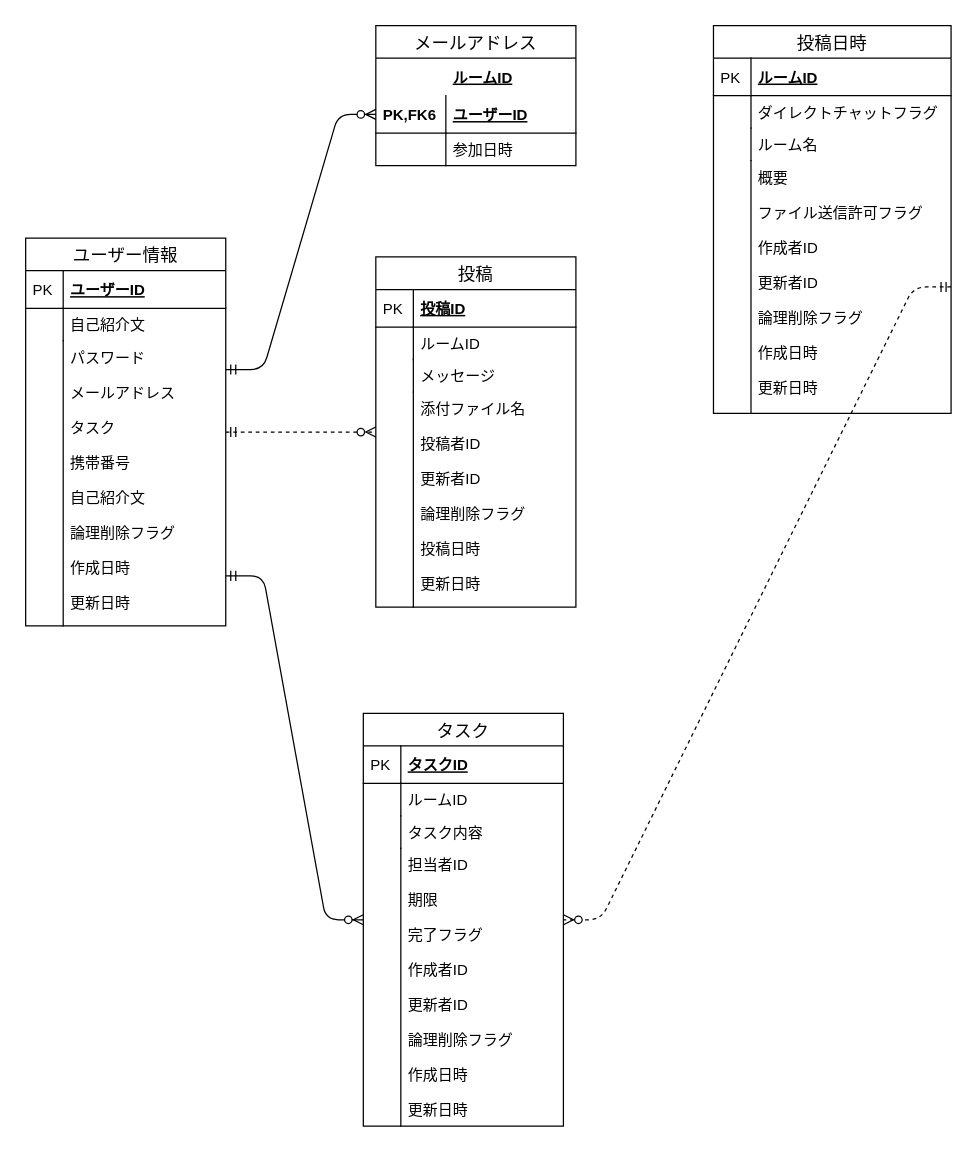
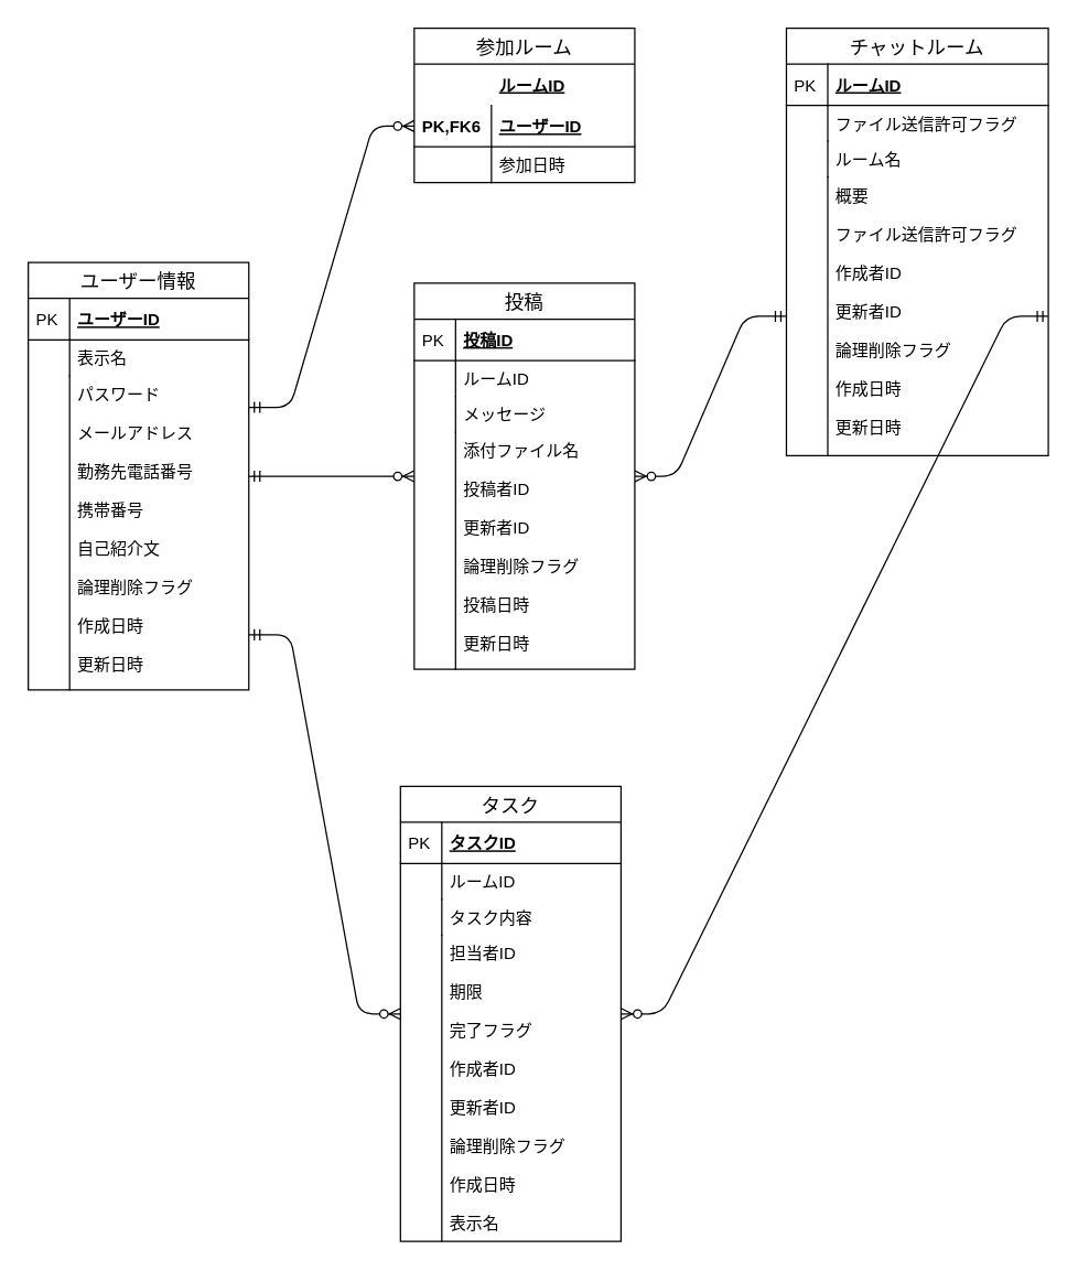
  <mxCell id="0" />
  <mxCell id="1" parent="0" />
  <mxCell id="2" value="" style="edgeStyle=entityRelationEdgeStyle;fontSize=12;html=1;endArrow=ERzeroToMany;startArrow=ERmandOne;" edge="1" parent="1" target="28"><mxGeometry width="100" height="100" relative="1" as="geometry"><mxPoint x="180" y="460" as="sourcePoint" /><mxPoint x="310" y="580" as="targetPoint" /></mxGeometry></mxCell>
- <mxCell id="3" value="" style="edgeStyle=entityRelationEdgeStyle;fontSize=12;html=1;endArrow=ERzeroToMany;startArrow=ERmandOne;exitX=1;exitY=0.5;exitDx=0;exitDy=0;dashed=1;" edge="1" parent="1" source="20" target="28"><mxGeometry width="100" height="100" relative="1" as="geometry"><mxPoint x="550" y="440" as="sourcePoint" /><mxPoint x="520" y="330" as="targetPoint" /></mxGeometry></mxCell>
+ <mxCell id="3" value="" style="edgeStyle=entityRelationEdgeStyle;fontSize=12;html=1;endArrow=ERzeroToMany;startArrow=ERmandOne;exitX=1;exitY=0.5;exitDx=0;exitDy=0;" edge="1" parent="1" source="20" target="28"><mxGeometry width="100" height="100" relative="1" as="geometry"><mxPoint x="550" y="440" as="sourcePoint" /><mxPoint x="520" y="330" as="targetPoint" /></mxGeometry></mxCell>
  <mxCell id="4" value="" style="edgeStyle=entityRelationEdgeStyle;fontSize=12;html=1;endArrow=ERzeroToMany;startArrow=ERmandOne;" edge="1" parent="1" target="24"><mxGeometry width="100" height="100" relative="1" as="geometry"><mxPoint x="180" y="295" as="sourcePoint" /><mxPoint x="290" y="91" as="targetPoint" /></mxGeometry></mxCell>
+ <mxCell id="5" value="" style="edgeStyle=entityRelationEdgeStyle;fontSize=12;html=1;endArrow=ERzeroToMany;startArrow=ERmandOne;" edge="1" parent="1" source="20" target="40"><mxGeometry width="100" height="100" relative="1" as="geometry"><mxPoint x="390" y="480" as="sourcePoint" /><mxPoint x="490" y="380" as="targetPoint" /></mxGeometry></mxCell>
  <mxCell id="6" value="ユーザー情報" style="swimlane;fontStyle=0;childLayout=stackLayout;horizontal=1;startSize=26;horizontalStack=0;resizeParent=1;resizeParentMax=0;resizeLast=0;collapsible=1;marginBottom=0;align=center;fontSize=14;" vertex="1" parent="1"><mxGeometry x="20" y="190" width="160" height="310" as="geometry" /></mxCell>
  <mxCell id="7" value="ユーザーID" style="shape=partialRectangle;top=0;left=0;right=0;bottom=1;align=left;verticalAlign=middle;fillColor=none;spacingLeft=34;spacingRight=4;overflow=hidden;rotatable=0;points=[[0,0.5],[1,0.5]];portConstraint=eastwest;dropTarget=0;fontStyle=5;fontSize=12;" vertex="1" parent="6"><mxGeometry y="26" width="160" height="30" as="geometry" /></mxCell>
  <mxCell id="8" value="PK" style="shape=partialRectangle;top=0;left=0;bottom=0;fillColor=none;align=left;verticalAlign=middle;spacingLeft=4;spacingRight=4;overflow=hidden;rotatable=0;points=[];portConstraint=eastwest;part=1;fontSize=12;" vertex="1" connectable="0" parent="7"><mxGeometry width="30" height="30" as="geometry" /></mxCell>
- <mxCell id="9" value="自己紹介文&#10;" style="shape=partialRectangle;top=0;left=0;right=0;bottom=0;align=left;verticalAlign=top;fillColor=none;spacingLeft=34;spacingRight=4;overflow=hidden;rotatable=0;points=[[0,0.5],[1,0.5]];portConstraint=eastwest;dropTarget=0;fontSize=12;" vertex="1" parent="6"><mxGeometry y="56" width="160" height="26" as="geometry" /></mxCell>
+ <mxCell id="9" value="表示名&#10;" style="shape=partialRectangle;top=0;left=0;right=0;bottom=0;align=left;verticalAlign=top;fillColor=none;spacingLeft=34;spacingRight=4;overflow=hidden;rotatable=0;points=[[0,0.5],[1,0.5]];portConstraint=eastwest;dropTarget=0;fontSize=12;" vertex="1" parent="6"><mxGeometry y="56" width="160" height="26" as="geometry" /></mxCell>
  <mxCell id="10" value="" style="shape=partialRectangle;top=0;left=0;bottom=0;fillColor=none;align=left;verticalAlign=top;spacingLeft=4;spacingRight=4;overflow=hidden;rotatable=0;points=[];portConstraint=eastwest;part=1;fontSize=12;" vertex="1" connectable="0" parent="9"><mxGeometry width="30" height="26" as="geometry" /></mxCell>
- <mxCell id="11" value="パスワード&#10;&#10;メールアドレス&#10;&#10;タスク&#10;&#10;携帯番号&#10;&#10;自己紹介文&#10;&#10;論理削除フラグ&#10;&#10;作成日時&#10;&#10;更新日時" style="shape=partialRectangle;top=0;left=0;right=0;bottom=0;align=left;verticalAlign=top;fillColor=none;spacingLeft=34;spacingRight=4;overflow=hidden;rotatable=0;points=[[0,0.5],[1,0.5]];portConstraint=eastwest;dropTarget=0;fontSize=12;" vertex="1" parent="6"><mxGeometry y="82" width="160" height="228" as="geometry" /></mxCell>
+ <mxCell id="11" value="パスワード&#10;&#10;メールアドレス&#10;&#10;勤務先電話番号&#10;&#10;携帯番号&#10;&#10;自己紹介文&#10;&#10;論理削除フラグ&#10;&#10;作成日時&#10;&#10;更新日時" style="shape=partialRectangle;top=0;left=0;right=0;bottom=0;align=left;verticalAlign=top;fillColor=none;spacingLeft=34;spacingRight=4;overflow=hidden;rotatable=0;points=[[0,0.5],[1,0.5]];portConstraint=eastwest;dropTarget=0;fontSize=12;" vertex="1" parent="6"><mxGeometry y="82" width="160" height="228" as="geometry" /></mxCell>
  <mxCell id="12" value="" style="shape=partialRectangle;top=0;left=0;bottom=0;fillColor=none;align=left;verticalAlign=top;spacingLeft=4;spacingRight=4;overflow=hidden;rotatable=0;points=[];portConstraint=eastwest;part=1;fontSize=12;" vertex="1" connectable="0" parent="11"><mxGeometry width="30" height="228" as="geometry" /></mxCell>
- <mxCell id="13" value="投稿日時" style="swimlane;fontStyle=0;childLayout=stackLayout;horizontal=1;startSize=26;horizontalStack=0;resizeParent=1;resizeParentMax=0;resizeLast=0;collapsible=1;marginBottom=0;align=center;fontSize=14;" vertex="1" parent="1"><mxGeometry x="570" y="20" width="190" height="310" as="geometry" /></mxCell>
+ <mxCell id="13" value="チャットルーム" style="swimlane;fontStyle=0;childLayout=stackLayout;horizontal=1;startSize=26;horizontalStack=0;resizeParent=1;resizeParentMax=0;resizeLast=0;collapsible=1;marginBottom=0;align=center;fontSize=14;" vertex="1" parent="1"><mxGeometry x="570" y="20" width="190" height="310" as="geometry" /></mxCell>
  <mxCell id="14" value="ルームID" style="shape=partialRectangle;top=0;left=0;right=0;bottom=1;align=left;verticalAlign=middle;fillColor=none;spacingLeft=34;spacingRight=4;overflow=hidden;rotatable=0;points=[[0,0.5],[1,0.5]];portConstraint=eastwest;dropTarget=0;fontStyle=5;fontSize=12;" vertex="1" parent="13"><mxGeometry y="26" width="190" height="30" as="geometry" /></mxCell>
  <mxCell id="15" value="PK" style="shape=partialRectangle;top=0;left=0;bottom=0;fillColor=none;align=left;verticalAlign=middle;spacingLeft=4;spacingRight=4;overflow=hidden;rotatable=0;points=[];portConstraint=eastwest;part=1;fontSize=12;" vertex="1" connectable="0" parent="14"><mxGeometry width="30" height="30" as="geometry" /></mxCell>
- <mxCell id="16" value="ダイレクトチャットフラグ" style="shape=partialRectangle;top=0;left=0;right=0;bottom=0;align=left;verticalAlign=top;fillColor=none;spacingLeft=34;spacingRight=4;overflow=hidden;rotatable=0;points=[[0,0.5],[1,0.5]];portConstraint=eastwest;dropTarget=0;fontSize=12;" vertex="1" parent="13"><mxGeometry y="56" width="190" height="26" as="geometry" /></mxCell>
+ <mxCell id="16" value="ファイル送信許可フラグ" style="shape=partialRectangle;top=0;left=0;right=0;bottom=0;align=left;verticalAlign=top;fillColor=none;spacingLeft=34;spacingRight=4;overflow=hidden;rotatable=0;points=[[0,0.5],[1,0.5]];portConstraint=eastwest;dropTarget=0;fontSize=12;" vertex="1" parent="13"><mxGeometry y="56" width="190" height="26" as="geometry" /></mxCell>
  <mxCell id="17" value="" style="shape=partialRectangle;top=0;left=0;bottom=0;fillColor=none;align=left;verticalAlign=top;spacingLeft=4;spacingRight=4;overflow=hidden;rotatable=0;points=[];portConstraint=eastwest;part=1;fontSize=12;" vertex="1" connectable="0" parent="16"><mxGeometry width="30" height="26" as="geometry" /></mxCell>
  <mxCell id="18" value="ルーム名" style="shape=partialRectangle;top=0;left=0;right=0;bottom=0;align=left;verticalAlign=top;fillColor=none;spacingLeft=34;spacingRight=4;overflow=hidden;rotatable=0;points=[[0,0.5],[1,0.5]];portConstraint=eastwest;dropTarget=0;fontSize=12;" vertex="1" parent="13"><mxGeometry y="82" width="190" height="26" as="geometry" /></mxCell>
  <mxCell id="19" value="" style="shape=partialRectangle;top=0;left=0;bottom=0;fillColor=none;align=left;verticalAlign=top;spacingLeft=4;spacingRight=4;overflow=hidden;rotatable=0;points=[];portConstraint=eastwest;part=1;fontSize=12;" vertex="1" connectable="0" parent="18"><mxGeometry width="30" height="26" as="geometry" /></mxCell>
  <mxCell id="20" value="概要&#10;&#10;ファイル送信許可フラグ&#10;&#10;作成者ID&#10;&#10;更新者ID&#10;&#10;論理削除フラグ&#10;&#10;作成日時&#10;&#10;更新日時&#10;&#10;&#10;" style="shape=partialRectangle;top=0;left=0;right=0;bottom=0;align=left;verticalAlign=top;fillColor=none;spacingLeft=34;spacingRight=4;overflow=hidden;rotatable=0;points=[[0,0.5],[1,0.5]];portConstraint=eastwest;dropTarget=0;fontSize=12;" vertex="1" parent="13"><mxGeometry y="108" width="190" height="202" as="geometry" /></mxCell>
  <mxCell id="21" value="" style="shape=partialRectangle;top=0;left=0;bottom=0;fillColor=none;align=left;verticalAlign=top;spacingLeft=4;spacingRight=4;overflow=hidden;rotatable=0;points=[];portConstraint=eastwest;part=1;fontSize=12;" vertex="1" connectable="0" parent="20"><mxGeometry width="30" height="202.0" as="geometry" /></mxCell>
- <mxCell id="22" value="メールアドレス" style="swimlane;fontStyle=0;childLayout=stackLayout;horizontal=1;startSize=26;horizontalStack=0;resizeParent=1;resizeParentMax=0;resizeLast=0;collapsible=1;marginBottom=0;align=center;fontSize=14;" vertex="1" parent="1"><mxGeometry x="300" y="20" width="160" height="112" as="geometry" /></mxCell>
+ <mxCell id="22" value="参加ルーム" style="swimlane;fontStyle=0;childLayout=stackLayout;horizontal=1;startSize=26;horizontalStack=0;resizeParent=1;resizeParentMax=0;resizeLast=0;collapsible=1;marginBottom=0;align=center;fontSize=14;" vertex="1" parent="1"><mxGeometry x="300" y="20" width="160" height="112" as="geometry" /></mxCell>
  <mxCell id="23" value="ルームID" style="shape=partialRectangle;top=0;left=0;right=0;bottom=0;align=left;verticalAlign=middle;fillColor=none;spacingLeft=60;spacingRight=4;overflow=hidden;rotatable=0;points=[[0,0.5],[1,0.5]];portConstraint=eastwest;dropTarget=0;fontStyle=5;fontSize=12;" vertex="1" parent="22"><mxGeometry y="26" width="160" height="30" as="geometry" /></mxCell>
  <mxCell id="24" value="ユーザーID" style="shape=partialRectangle;top=0;left=0;right=0;bottom=1;align=left;verticalAlign=middle;fillColor=none;spacingLeft=60;spacingRight=4;overflow=hidden;rotatable=0;points=[[0,0.5],[1,0.5]];portConstraint=eastwest;dropTarget=0;fontStyle=5;fontSize=12;" vertex="1" parent="22"><mxGeometry y="56" width="160" height="30" as="geometry" /></mxCell>
  <mxCell id="25" value="PK,FK6" style="shape=partialRectangle;fontStyle=1;top=0;left=0;bottom=0;fillColor=none;align=left;verticalAlign=middle;spacingLeft=4;spacingRight=4;overflow=hidden;rotatable=0;points=[];portConstraint=eastwest;part=1;fontSize=12;" vertex="1" connectable="0" parent="24"><mxGeometry width="56" height="30" as="geometry" /></mxCell>
  <mxCell id="26" value="参加日時" style="shape=partialRectangle;top=0;left=0;right=0;bottom=0;align=left;verticalAlign=top;fillColor=none;spacingLeft=60;spacingRight=4;overflow=hidden;rotatable=0;points=[[0,0.5],[1,0.5]];portConstraint=eastwest;dropTarget=0;fontSize=12;" vertex="1" parent="22"><mxGeometry y="86" width="160" height="26" as="geometry" /></mxCell>
  <mxCell id="27" value="" style="shape=partialRectangle;top=0;left=0;bottom=0;fillColor=none;align=left;verticalAlign=top;spacingLeft=4;spacingRight=4;overflow=hidden;rotatable=0;points=[];portConstraint=eastwest;part=1;fontSize=12;" vertex="1" connectable="0" parent="26"><mxGeometry width="56" height="26" as="geometry" /></mxCell>
  <mxCell id="28" value="タスク" style="swimlane;fontStyle=0;childLayout=stackLayout;horizontal=1;startSize=26;horizontalStack=0;resizeParent=1;resizeParentMax=0;resizeLast=0;collapsible=1;marginBottom=0;align=center;fontSize=14;" vertex="1" parent="1"><mxGeometry x="290" y="570" width="160" height="330" as="geometry" /></mxCell>
  <mxCell id="29" value="タスクID" style="shape=partialRectangle;top=0;left=0;right=0;bottom=1;align=left;verticalAlign=middle;fillColor=none;spacingLeft=34;spacingRight=4;overflow=hidden;rotatable=0;points=[[0,0.5],[1,0.5]];portConstraint=eastwest;dropTarget=0;fontStyle=5;fontSize=12;" vertex="1" parent="28"><mxGeometry y="26" width="160" height="30" as="geometry" /></mxCell>
  <mxCell id="30" value="PK" style="shape=partialRectangle;top=0;left=0;bottom=0;fillColor=none;align=left;verticalAlign=middle;spacingLeft=4;spacingRight=4;overflow=hidden;rotatable=0;points=[];portConstraint=eastwest;part=1;fontSize=12;" vertex="1" connectable="0" parent="29"><mxGeometry width="30" height="30" as="geometry" /></mxCell>
  <mxCell id="31" value="ルームID" style="shape=partialRectangle;top=0;left=0;right=0;bottom=0;align=left;verticalAlign=top;fillColor=none;spacingLeft=34;spacingRight=4;overflow=hidden;rotatable=0;points=[[0,0.5],[1,0.5]];portConstraint=eastwest;dropTarget=0;fontSize=12;" vertex="1" parent="28"><mxGeometry y="56" width="160" height="26" as="geometry" /></mxCell>
  <mxCell id="32" value="" style="shape=partialRectangle;top=0;left=0;bottom=0;fillColor=none;align=left;verticalAlign=top;spacingLeft=4;spacingRight=4;overflow=hidden;rotatable=0;points=[];portConstraint=eastwest;part=1;fontSize=12;" vertex="1" connectable="0" parent="31"><mxGeometry width="30" height="26" as="geometry" /></mxCell>
  <mxCell id="33" value="タスク内容" style="shape=partialRectangle;top=0;left=0;right=0;bottom=0;align=left;verticalAlign=top;fillColor=none;spacingLeft=34;spacingRight=4;overflow=hidden;rotatable=0;points=[[0,0.5],[1,0.5]];portConstraint=eastwest;dropTarget=0;fontSize=12;" vertex="1" parent="28"><mxGeometry y="82" width="160" height="26" as="geometry" /></mxCell>
  <mxCell id="34" value="" style="shape=partialRectangle;top=0;left=0;bottom=0;fillColor=none;align=left;verticalAlign=top;spacingLeft=4;spacingRight=4;overflow=hidden;rotatable=0;points=[];portConstraint=eastwest;part=1;fontSize=12;" vertex="1" connectable="0" parent="33"><mxGeometry width="30" height="26" as="geometry" /></mxCell>
- <mxCell id="35" value="担当者ID&#10;&#10;期限&#10;&#10;完了フラグ&#10;&#10;作成者ID&#10;&#10;更新者ID&#10;&#10;論理削除フラグ&#10;&#10;作成日時&#10;&#10;更新日時&#10;&#10;" style="shape=partialRectangle;top=0;left=0;right=0;bottom=0;align=left;verticalAlign=top;fillColor=none;spacingLeft=34;spacingRight=4;overflow=hidden;rotatable=0;points=[[0,0.5],[1,0.5]];portConstraint=eastwest;dropTarget=0;fontSize=12;" vertex="1" parent="28"><mxGeometry y="108" width="160" height="222" as="geometry" /></mxCell>
+ <mxCell id="35" value="担当者ID&#10;&#10;期限&#10;&#10;完了フラグ&#10;&#10;作成者ID&#10;&#10;更新者ID&#10;&#10;論理削除フラグ&#10;&#10;作成日時&#10;&#10;表示名&#10;&#10;" style="shape=partialRectangle;top=0;left=0;right=0;bottom=0;align=left;verticalAlign=top;fillColor=none;spacingLeft=34;spacingRight=4;overflow=hidden;rotatable=0;points=[[0,0.5],[1,0.5]];portConstraint=eastwest;dropTarget=0;fontSize=12;" vertex="1" parent="28"><mxGeometry y="108" width="160" height="222" as="geometry" /></mxCell>
  <mxCell id="36" value="" style="shape=partialRectangle;top=0;left=0;bottom=0;fillColor=none;align=left;verticalAlign=top;spacingLeft=4;spacingRight=4;overflow=hidden;rotatable=0;points=[];portConstraint=eastwest;part=1;fontSize=12;" vertex="1" connectable="0" parent="35"><mxGeometry width="30" height="222.0" as="geometry" /></mxCell>
  <mxCell id="37" value="" style="shape=partialRectangle;top=0;left=0;right=0;bottom=0;align=left;verticalAlign=top;fillColor=none;spacingLeft=34;spacingRight=4;overflow=hidden;rotatable=0;points=[[0,0.5],[1,0.5]];portConstraint=eastwest;dropTarget=0;fontSize=12;" vertex="1" parent="28"><mxGeometry y="330" width="160" as="geometry" /></mxCell>
  <mxCell id="38" value="" style="shape=partialRectangle;top=0;left=0;bottom=0;fillColor=none;align=left;verticalAlign=top;spacingLeft=4;spacingRight=4;overflow=hidden;rotatable=0;points=[];portConstraint=eastwest;part=1;fontSize=12;" vertex="1" connectable="0" parent="37"><mxGeometry width="30" as="geometry" /></mxCell>
- <mxCell id="39" value="" style="edgeStyle=entityRelationEdgeStyle;fontSize=12;html=1;endArrow=ERzeroToMany;startArrow=ERmandOne;dashed=1;" edge="1" parent="1" source="6" target="40"><mxGeometry width="100" height="100" relative="1" as="geometry"><mxPoint x="180" y="390" as="sourcePoint" /><mxPoint x="280" y="290" as="targetPoint" /></mxGeometry></mxCell>
+ <mxCell id="39" value="" style="edgeStyle=entityRelationEdgeStyle;fontSize=12;html=1;endArrow=ERzeroToMany;startArrow=ERmandOne;" edge="1" parent="1" source="6" target="40"><mxGeometry width="100" height="100" relative="1" as="geometry"><mxPoint x="180" y="390" as="sourcePoint" /><mxPoint x="280" y="290" as="targetPoint" /></mxGeometry></mxCell>
  <mxCell id="40" value="投稿" style="swimlane;fontStyle=0;childLayout=stackLayout;horizontal=1;startSize=26;horizontalStack=0;resizeParent=1;resizeParentMax=0;resizeLast=0;collapsible=1;marginBottom=0;align=center;fontSize=14;" vertex="1" parent="1"><mxGeometry x="300" y="205" width="160" height="280" as="geometry" /></mxCell>
  <mxCell id="41" value="投稿ID" style="shape=partialRectangle;top=0;left=0;right=0;bottom=1;align=left;verticalAlign=middle;fillColor=none;spacingLeft=34;spacingRight=4;overflow=hidden;rotatable=0;points=[[0,0.5],[1,0.5]];portConstraint=eastwest;dropTarget=0;fontStyle=5;fontSize=12;" vertex="1" parent="40"><mxGeometry y="26" width="160" height="30" as="geometry" /></mxCell>
  <mxCell id="42" value="PK" style="shape=partialRectangle;top=0;left=0;bottom=0;fillColor=none;align=left;verticalAlign=middle;spacingLeft=4;spacingRight=4;overflow=hidden;rotatable=0;points=[];portConstraint=eastwest;part=1;fontSize=12;" vertex="1" connectable="0" parent="41"><mxGeometry width="30" height="30" as="geometry" /></mxCell>
  <mxCell id="43" value="ルームID" style="shape=partialRectangle;top=0;left=0;right=0;bottom=0;align=left;verticalAlign=top;fillColor=none;spacingLeft=34;spacingRight=4;overflow=hidden;rotatable=0;points=[[0,0.5],[1,0.5]];portConstraint=eastwest;dropTarget=0;fontSize=12;" vertex="1" parent="40"><mxGeometry y="56" width="160" height="26" as="geometry" /></mxCell>
  <mxCell id="44" value="" style="shape=partialRectangle;top=0;left=0;bottom=0;fillColor=none;align=left;verticalAlign=top;spacingLeft=4;spacingRight=4;overflow=hidden;rotatable=0;points=[];portConstraint=eastwest;part=1;fontSize=12;" vertex="1" connectable="0" parent="43"><mxGeometry width="30" height="26" as="geometry" /></mxCell>
  <mxCell id="45" value="メッセージ" style="shape=partialRectangle;top=0;left=0;right=0;bottom=0;align=left;verticalAlign=top;fillColor=none;spacingLeft=34;spacingRight=4;overflow=hidden;rotatable=0;points=[[0,0.5],[1,0.5]];portConstraint=eastwest;dropTarget=0;fontSize=12;" vertex="1" parent="40"><mxGeometry y="82" width="160" height="26" as="geometry" /></mxCell>
  <mxCell id="46" value="" style="shape=partialRectangle;top=0;left=0;bottom=0;fillColor=none;align=left;verticalAlign=top;spacingLeft=4;spacingRight=4;overflow=hidden;rotatable=0;points=[];portConstraint=eastwest;part=1;fontSize=12;" vertex="1" connectable="0" parent="45"><mxGeometry width="30" height="26" as="geometry" /></mxCell>
  <mxCell id="47" value="添付ファイル名&#10;&#10;投稿者ID&#10;&#10;更新者ID&#10;&#10;論理削除フラグ&#10;&#10;投稿日時&#10;&#10;更新日時&#10;&#10;" style="shape=partialRectangle;top=0;left=0;right=0;bottom=0;align=left;verticalAlign=top;fillColor=none;spacingLeft=34;spacingRight=4;overflow=hidden;rotatable=0;points=[[0,0.5],[1,0.5]];portConstraint=eastwest;dropTarget=0;fontSize=12;" vertex="1" parent="40"><mxGeometry y="108" width="160" height="172" as="geometry" /></mxCell>
  <mxCell id="48" value="" style="shape=partialRectangle;top=0;left=0;bottom=0;fillColor=none;align=left;verticalAlign=top;spacingLeft=4;spacingRight=4;overflow=hidden;rotatable=0;points=[];portConstraint=eastwest;part=1;fontSize=12;" vertex="1" connectable="0" parent="47"><mxGeometry width="30" height="172" as="geometry" /></mxCell>
